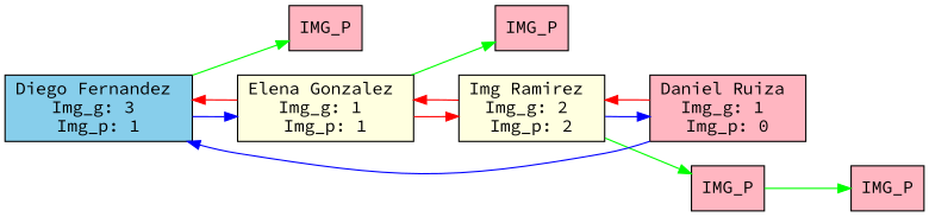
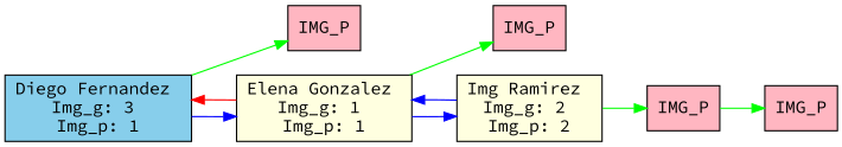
  digraph {
    fontname="Source Code Pro"
    rankdir=LR
    node [fillcolor=lightpink fontname="Source Code Pro" shape=record style=filled]
    edge [color=green fontname="Source Code Pro"]
    n1 [fillcolor=skyblue label="Diego Fernandez                                                                                      \nImg_g:            3  \nImg_p:            1 "]
    n2 [label="IMG_P     "]
    n3 [fillcolor=lightyellow label="Elena Gonzalez                                                                                       \nImg_g:            1  \nImg_p:            1 "]
    n4 [label="IMG_P     "]
    n5 [fillcolor=lightyellow label="Img Ramirez                                                                                        \nImg_g:            2  \nImg_p:            2 "]
-   n6 [label="Daniel Ruiza                                                                                         \nImg_g:            1  \nImg_p:            0 "]
    n7 [label="IMG_P     "]
    n8 [label="IMG_P     "]
    n1 -> n2
    n1 -> n3 [color=blue]
    n3 -> n1 [color=red]
    n3 -> n4
-   n3 -> n5 [color=red]
-   n5 -> n3 [color=red]
-   n5 -> n6 [color=blue]
+   n3 -> n5 [color=blue]
+   n5 -> n3 [color=blue]
    n5 -> n7
-   n6 -> n1 [color=blue constraint=false]
-   n6 -> n5 [color=red]
    n7 -> n8
  }
